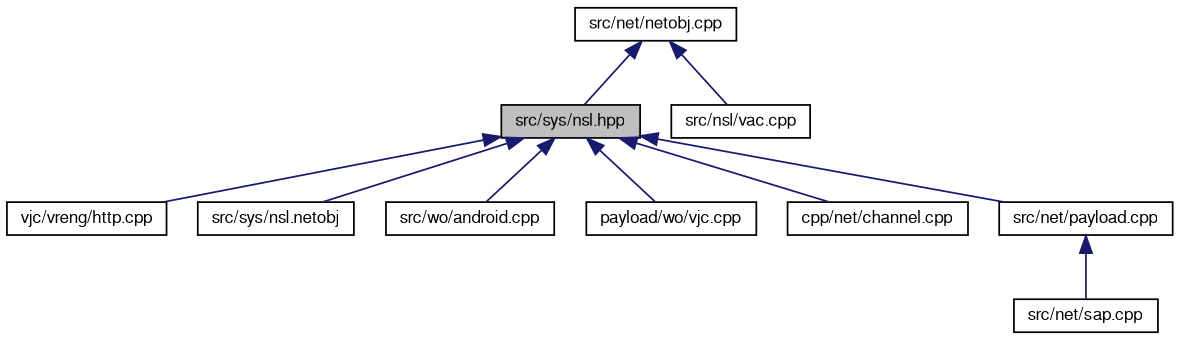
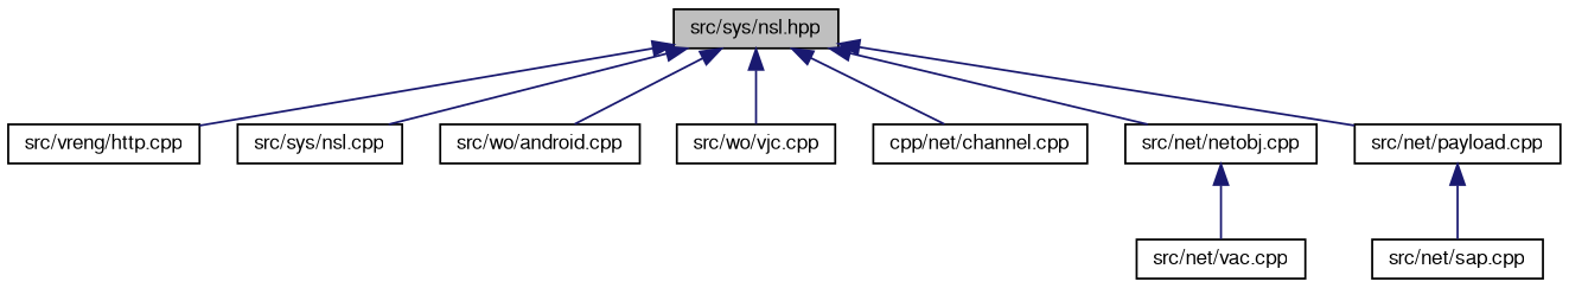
  digraph {
    node [color=black fontname=FreeSans fontsize=10 shape=record]
    edge [color=midnightblue dir=back fontname=FreeSans fontsize=10 labelfontname=FreeSans labelfontsize=10 style=solid]
    n1 [fillcolor=grey75 fontcolor=black height=0.2 label="src/sys/nsl.hpp" style=filled width=0.4]
-   n2 [height=0.2 label="vjc/vreng/http.cpp" width=0.4]
-   n3 [height=0.2 label="src/sys/nsl.netobj" width=0.4]
+   n2 [height=0.2 label="src/vreng/http.cpp" width=0.4]
+   n3 [height=0.2 label="src/sys/nsl.cpp" width=0.4]
    n4 [height=0.2 label="src/wo/android.cpp" width=0.4]
-   n5 [height=0.2 label="payload/wo/vjc.cpp" width=0.4]
+   n5 [height=0.2 label="src/wo/vjc.cpp" width=0.4]
    n6 [height=0.2 label="cpp/net/channel.cpp" width=0.4]
    n7 [height=0.2 label="src/net/netobj.cpp" width=0.4]
    n8 [height=0.2 label="src/net/payload.cpp" width=0.4]
-   n9 [height=0.2 label="src/nsl/vac.cpp" width=0.4]
+   n9 [height=0.2 label="src/net/vac.cpp" width=0.4]
    n10 [height=0.2 label="src/net/sap.cpp" width=0.4]
    n1 -> n2
    n1 -> n3
    n1 -> n4
    n1 -> n5
    n1 -> n6
-   n7 -> n1
+   n1 -> n7
    n1 -> n8
    n7 -> n9
    n8 -> n10
  }
